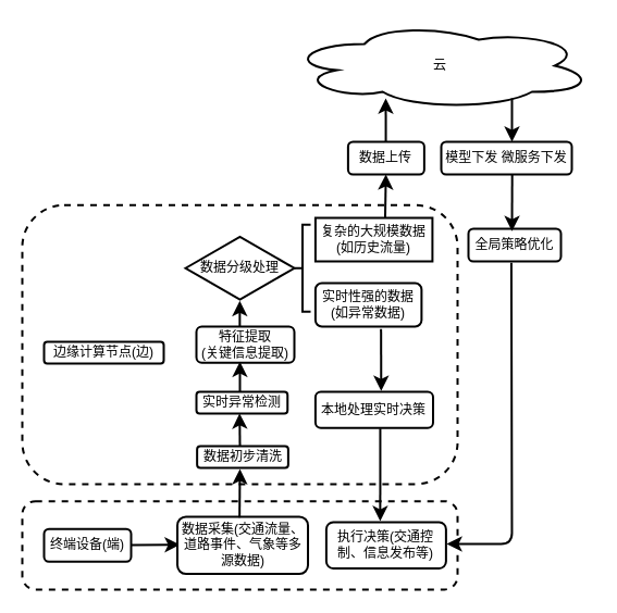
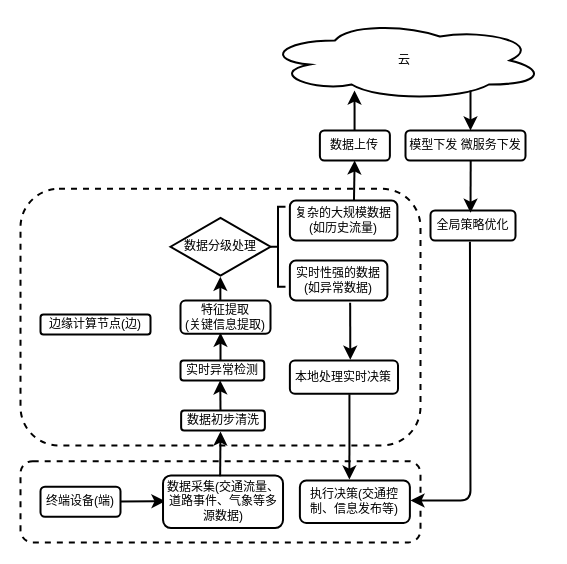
  <mxCell id="0" />
  <mxCell id="1" parent="0" />
  <mxCell id="2" value="云" style="ellipse;shape=cloud;whiteSpace=wrap;html=1;rounded=1;strokeWidth=2;" parent="1" vertex="1"><mxGeometry x="264.39" y="20" width="280" height="80" as="geometry" /></mxCell>
  <mxCell id="3" value="边缘计算节点(边)" style="rounded=1;whiteSpace=wrap;html=1;strokeWidth=2;" parent="1" vertex="1"><mxGeometry x="40" y="314" width="110" height="20" as="geometry" /></mxCell>
  <mxCell id="4" value="" style="edgeStyle=none;curved=1;rounded=1;orthogonalLoop=1;jettySize=auto;html=1;fontSize=12;startSize=8;endSize=8;strokeWidth=2;" parent="1" edge="1"><mxGeometry relative="1" as="geometry"><mxPoint x="354.09" y="130" as="sourcePoint" /><mxPoint x="354" y="90" as="targetPoint" /></mxGeometry></mxCell>
  <mxCell id="5" value="数据上传" style="rounded=1;whiteSpace=wrap;html=1;strokeWidth=2;" parent="1" vertex="1"><mxGeometry x="319.39" y="130" width="70" height="30" as="geometry" /></mxCell>
  <mxCell id="6" value="模型下发 微服务下发" style="whiteSpace=wrap;html=1;rounded=1;strokeWidth=2;" parent="1" vertex="1"><mxGeometry x="405" y="130" width="120" height="30" as="geometry" /></mxCell>
  <mxCell id="7" value="" style="rounded=1;whiteSpace=wrap;html=1;fillColor=none;dashed=1;strokeWidth=2;" parent="1" vertex="1"><mxGeometry x="20" y="460.63" width="400" height="81.25" as="geometry" /></mxCell>
  <mxCell id="8" value="" style="edgeStyle=none;curved=1;rounded=1;orthogonalLoop=1;jettySize=auto;html=1;fontSize=12;startSize=8;endSize=8;strokeWidth=2;" edge="1" parent="1"><mxGeometry relative="1" as="geometry"><mxPoint x="120" y="501.015" as="sourcePoint" /><mxPoint x="165" y="500.627" as="targetPoint" /></mxGeometry></mxCell>
  <mxCell id="9" value="终端设备(端)" style="rounded=1;whiteSpace=wrap;html=1;strokeWidth=2;" parent="1" vertex="1"><mxGeometry x="40" y="486.25" width="80" height="30" as="geometry" /></mxCell>
  <mxCell id="10" value="数据采集(交通流量、道路事件、气象等多源数据)" style="rounded=1;whiteSpace=wrap;html=1;strokeWidth=2;" parent="1" vertex="1"><mxGeometry x="162.52" y="475" width="120" height="52.5" as="geometry" /></mxCell>
  <mxCell id="11" value="执行决策(交通控制、信息发布等)" style="rounded=1;whiteSpace=wrap;html=1;strokeWidth=2;" parent="1" vertex="1"><mxGeometry x="299.39" y="480" width="110" height="42.5" as="geometry" /></mxCell>
  <mxCell id="12" value="数据初步清洗" style="rounded=1;whiteSpace=wrap;html=1;strokeWidth=2;" parent="1" vertex="1"><mxGeometry x="180.64" y="410" width="83.75" height="20" as="geometry" /></mxCell>
  <mxCell id="13" value="实时异常检测" style="rounded=1;whiteSpace=wrap;html=1;strokeWidth=2;" parent="1" vertex="1"><mxGeometry x="180.01" y="360" width="83.75" height="20" as="geometry" /></mxCell>
  <mxCell id="14" value="" style="edgeStyle=none;curved=1;rounded=1;orthogonalLoop=1;jettySize=auto;html=1;fontSize=12;startSize=8;endSize=8;strokeWidth=2;" edge="1" parent="1"><mxGeometry relative="1" as="geometry"><mxPoint x="219.86" y="300" as="sourcePoint" /><mxPoint x="219.86" y="276.25" as="targetPoint" /></mxGeometry></mxCell>
  <mxCell id="15" value="特征提取&lt;div&gt;(关键信息提取)&lt;/div&gt;" style="rounded=1;whiteSpace=wrap;html=1;strokeWidth=2;" parent="1" vertex="1"><mxGeometry x="180" y="300" width="90" height="33.25" as="geometry" /></mxCell>
  <mxCell id="16" value="" style="edgeStyle=none;curved=1;rounded=1;orthogonalLoop=1;jettySize=auto;html=1;fontSize=12;startSize=8;endSize=8;exitX=0.618;exitY=1.057;exitDx=0;exitDy=0;exitPerimeter=0;strokeWidth=2;entryX=0.559;entryY=-0.024;entryDx=0;entryDy=0;entryPerimeter=0;" edge="1" parent="1" source="17" target="27"><mxGeometry relative="1" as="geometry"><mxPoint x="343.541" y="301.48" as="sourcePoint" /><mxPoint x="343.19" y="360" as="targetPoint" /></mxGeometry></mxCell>
  <mxCell id="17" value="实时性强的数据&lt;div&gt;(如异常数据)&lt;/div&gt;" style="rounded=1;whiteSpace=wrap;html=1;strokeWidth=2;" parent="1" vertex="1"><mxGeometry x="289.39" y="260" width="97.51" height="40" as="geometry" /></mxCell>
  <mxCell id="18" value="" style="edgeStyle=none;curved=1;rounded=1;orthogonalLoop=1;jettySize=auto;html=1;fontSize=12;startSize=8;endSize=8;strokeWidth=2;exitX=0.596;exitY=-0.01;exitDx=0;exitDy=0;exitPerimeter=0;" parent="1" source="19" target="5" edge="1"><mxGeometry relative="1" as="geometry" /></mxCell>
- <mxCell id="19" value="复杂的大规模数据&lt;div&gt;(如历史流量)&lt;/div&gt;" style="whiteSpace=wrap;html=1;strokeWidth=2;rounded=0;" parent="1" vertex="1"><mxGeometry x="289.39" y="200" width="107.51" height="40" as="geometry" /></mxCell>
+ <mxCell id="19" value="复杂的大规模数据&lt;div&gt;(如历史流量)&lt;/div&gt;" style="rounded=1;whiteSpace=wrap;html=1;strokeWidth=2;" parent="1" vertex="1"><mxGeometry x="289.39" y="200" width="107.51" height="40" as="geometry" /></mxCell>
  <mxCell id="20" value="" style="endArrow=classic;html=1;rounded=1;fontSize=12;startSize=8;endSize=8;curved=1;strokeWidth=2;" parent="1" edge="1"><mxGeometry width="50" height="50" relative="1" as="geometry"><mxPoint x="470" y="90" as="sourcePoint" /><mxPoint x="470" y="130" as="targetPoint" /></mxGeometry></mxCell>
  <mxCell id="21" value="数据分级处理" style="html=1;whiteSpace=wrap;aspect=fixed;shape=isoRectangle;rounded=1;strokeWidth=2;" vertex="1" parent="1"><mxGeometry x="170" y="216.25" width="100" height="60" as="geometry" /></mxCell>
  <mxCell id="22" value="" style="strokeWidth=2;html=1;shape=mxgraph.flowchart.annotation_2;align=left;labelPosition=right;pointerEvents=1;rounded=1;" vertex="1" parent="1"><mxGeometry x="270" y="206.25" width="15" height="80" as="geometry" /></mxCell>
  <mxCell id="23" value="" style="endArrow=classic;html=1;rounded=1;fontSize=12;startSize=8;endSize=8;curved=1;exitX=0.476;exitY=0.016;exitDx=0;exitDy=0;exitPerimeter=0;strokeWidth=2;" edge="1" parent="1" source="10"><mxGeometry width="50" height="50" relative="1" as="geometry"><mxPoint x="220" y="460" as="sourcePoint" /><mxPoint x="220" y="431" as="targetPoint" /></mxGeometry></mxCell>
  <mxCell id="24" value="" style="endArrow=classic;html=1;rounded=1;fontSize=12;startSize=8;endSize=8;curved=1;entryX=0.474;entryY=0.993;entryDx=0;entryDy=0;entryPerimeter=0;strokeWidth=2;" edge="1" parent="1" target="13"><mxGeometry width="50" height="50" relative="1" as="geometry"><mxPoint x="220.01" y="410" as="sourcePoint" /><mxPoint x="220" y="390" as="targetPoint" /></mxGeometry></mxCell>
  <mxCell id="25" value="" style="endArrow=classic;html=1;rounded=1;fontSize=12;startSize=8;endSize=8;curved=1;entryX=0.444;entryY=0.969;entryDx=0;entryDy=0;entryPerimeter=0;strokeWidth=2;" edge="1" parent="1" target="15"><mxGeometry width="50" height="50" relative="1" as="geometry"><mxPoint x="220.01" y="360" as="sourcePoint" /><mxPoint x="270.01" y="310" as="targetPoint" /></mxGeometry></mxCell>
  <mxCell id="26" value="" style="edgeStyle=none;curved=1;rounded=1;orthogonalLoop=1;jettySize=auto;html=1;fontSize=12;startSize=8;endSize=8;entryX=0.45;entryY=-0.023;entryDx=0;entryDy=0;exitX=0.551;exitY=1.015;exitDx=0;exitDy=0;exitPerimeter=0;strokeWidth=2;entryPerimeter=0;" edge="1" parent="1" source="27" target="11"><mxGeometry relative="1" as="geometry"><mxPoint x="356.535" y="387.329" as="sourcePoint" /><mxPoint x="356.57" y="477.498" as="targetPoint" /></mxGeometry></mxCell>
  <mxCell id="27" value="本地处理实时决策" style="rounded=1;whiteSpace=wrap;html=1;strokeWidth=2;" vertex="1" parent="1"><mxGeometry x="289.39" y="360" width="108.12" height="33.25" as="geometry" /></mxCell>
  <mxCell id="28" value="全局策略优化" style="rounded=1;whiteSpace=wrap;html=1;strokeWidth=2;" vertex="1" parent="1"><mxGeometry x="430" y="210" width="85" height="30" as="geometry" /></mxCell>
  <mxCell id="29" value="" style="endArrow=classic;html=1;rounded=1;fontSize=12;startSize=8;endSize=8;curved=1;entryX=0.398;entryY=0.075;entryDx=0;entryDy=0;entryPerimeter=0;strokeWidth=2;" edge="1" parent="1"><mxGeometry width="50" height="50" relative="1" as="geometry"><mxPoint x="470.2" y="160" as="sourcePoint" /><mxPoint x="470" y="212.25" as="targetPoint" /></mxGeometry></mxCell>
  <mxCell id="30" value="" style="rounded=1;whiteSpace=wrap;html=1;fillColor=none;dashed=1;strokeWidth=2;" vertex="1" parent="1"><mxGeometry x="20" y="188.32" width="400" height="256.62" as="geometry" /></mxCell>
  <mxCell id="31" style="edgeStyle=none;curved=1;rounded=1;orthogonalLoop=1;jettySize=auto;html=1;exitX=0.5;exitY=0;exitDx=0;exitDy=0;fontSize=12;startSize=8;endSize=8;strokeWidth=2;" edge="1" parent="1" source="3" target="3"><mxGeometry relative="1" as="geometry" /></mxCell>
  <mxCell id="32" value="" style="endArrow=classic;html=1;rounded=1;fontSize=12;startSize=8;endSize=8;curved=0;exitX=0.464;exitY=1.038;exitDx=0;exitDy=0;exitPerimeter=0;strokeWidth=2;" edge="1" parent="1" source="28"><mxGeometry width="50" height="50" relative="1" as="geometry"><mxPoint x="475" y="240" as="sourcePoint" /><mxPoint x="410" y="500" as="targetPoint" /><Array as="points"><mxPoint x="470" y="500" /></Array></mxGeometry></mxCell>
